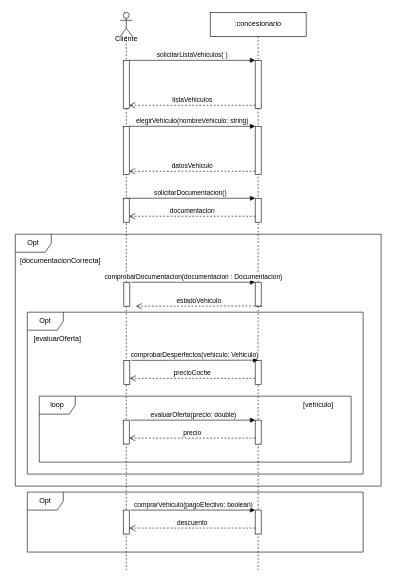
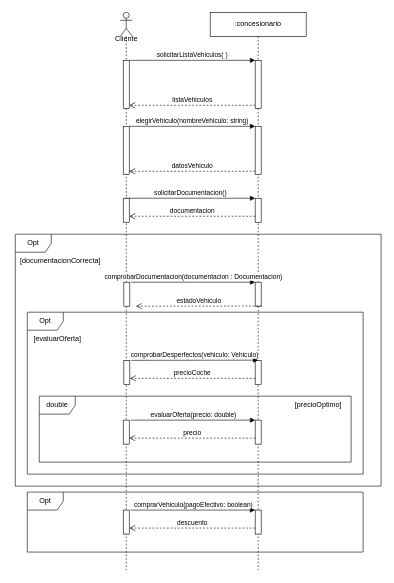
  <mxCell id="0" />
  <mxCell id="1" parent="0" />
  <mxCell id="2" value="" style="shape=umlLifeline;perimeter=lifelinePerimeter;whiteSpace=wrap;html=1;container=1;dropTarget=0;collapsible=0;recursiveResize=0;outlineConnect=0;portConstraint=eastwest;newEdgeStyle={&quot;edgeStyle&quot;:&quot;elbowEdgeStyle&quot;,&quot;elbow&quot;:&quot;vertical&quot;,&quot;curved&quot;:0,&quot;rounded&quot;:0};participant=umlActor;" vertex="1" parent="1"><mxGeometry x="200" y="20" width="20" height="930" as="geometry" /></mxCell>
  <mxCell id="3" value="" style="html=1;points=[];perimeter=orthogonalPerimeter;outlineConnect=0;targetShapes=umlLifeline;portConstraint=eastwest;newEdgeStyle={&quot;edgeStyle&quot;:&quot;elbowEdgeStyle&quot;,&quot;elbow&quot;:&quot;vertical&quot;,&quot;curved&quot;:0,&quot;rounded&quot;:0};" vertex="1" parent="2"><mxGeometry x="6" y="580.31" width="10" height="40" as="geometry" /></mxCell>
  <mxCell id="4" value="" style="html=1;points=[];perimeter=orthogonalPerimeter;outlineConnect=0;targetShapes=umlLifeline;portConstraint=eastwest;newEdgeStyle={&quot;edgeStyle&quot;:&quot;elbowEdgeStyle&quot;,&quot;elbow&quot;:&quot;vertical&quot;,&quot;curved&quot;:0,&quot;rounded&quot;:0};" vertex="1" parent="2"><mxGeometry x="6" y="450" width="10" height="40" as="geometry" /></mxCell>
  <mxCell id="5" value=":concesionario" style="shape=umlLifeline;perimeter=lifelinePerimeter;whiteSpace=wrap;html=1;container=1;dropTarget=0;collapsible=0;recursiveResize=0;outlineConnect=0;portConstraint=eastwest;newEdgeStyle={&quot;edgeStyle&quot;:&quot;elbowEdgeStyle&quot;,&quot;elbow&quot;:&quot;vertical&quot;,&quot;curved&quot;:0,&quot;rounded&quot;:0};" vertex="1" parent="1"><mxGeometry x="350" y="20" width="160" height="930" as="geometry" /></mxCell>
  <mxCell id="6" value="" style="html=1;points=[];perimeter=orthogonalPerimeter;outlineConnect=0;targetShapes=umlLifeline;portConstraint=eastwest;newEdgeStyle={&quot;edgeStyle&quot;:&quot;elbowEdgeStyle&quot;,&quot;elbow&quot;:&quot;vertical&quot;,&quot;curved&quot;:0,&quot;rounded&quot;:0};" vertex="1" parent="5"><mxGeometry x="75" y="190" width="10" height="80" as="geometry" /></mxCell>
  <mxCell id="7" value="elegirVehiculo(nombreVehiculo: string)" style="html=1;verticalAlign=bottom;endArrow=block;edgeStyle=elbowEdgeStyle;elbow=vertical;curved=0;rounded=0;" edge="1" target="6" parent="5"><mxGeometry relative="1" as="geometry"><mxPoint x="-135" y="190" as="sourcePoint" /></mxGeometry></mxCell>
  <mxCell id="8" value="datosVehiculo" style="html=1;verticalAlign=bottom;endArrow=open;dashed=1;endSize=8;edgeStyle=elbowEdgeStyle;elbow=vertical;curved=0;rounded=0;" edge="1" source="6" parent="5"><mxGeometry relative="1" as="geometry"><mxPoint x="-135" y="265" as="targetPoint" /></mxGeometry></mxCell>
  <mxCell id="9" value="" style="html=1;points=[];perimeter=orthogonalPerimeter;outlineConnect=0;targetShapes=umlLifeline;portConstraint=eastwest;newEdgeStyle={&quot;edgeStyle&quot;:&quot;elbowEdgeStyle&quot;,&quot;elbow&quot;:&quot;vertical&quot;,&quot;curved&quot;:0,&quot;rounded&quot;:0};" vertex="1" parent="5"><mxGeometry x="-145" y="190" width="10" height="80" as="geometry" /></mxCell>
  <mxCell id="10" value="" style="html=1;points=[];perimeter=orthogonalPerimeter;outlineConnect=0;targetShapes=umlLifeline;portConstraint=eastwest;newEdgeStyle={&quot;edgeStyle&quot;:&quot;elbowEdgeStyle&quot;,&quot;elbow&quot;:&quot;vertical&quot;,&quot;curved&quot;:0,&quot;rounded&quot;:0};" vertex="1" parent="5"><mxGeometry x="75" y="450" width="10" height="40" as="geometry" /></mxCell>
  <mxCell id="11" value="comprobarDocumentacion(documentacion : Documentacion)" style="html=1;verticalAlign=bottom;endArrow=block;edgeStyle=elbowEdgeStyle;elbow=vertical;curved=0;rounded=0;" edge="1" parent="5" target="10"><mxGeometry relative="1" as="geometry"><mxPoint x="-131.5" y="450" as="sourcePoint" /></mxGeometry></mxCell>
  <mxCell id="12" value="" style="ellipse;whiteSpace=wrap;html=1;align=center;aspect=fixed;fillColor=none;strokeColor=none;resizable=0;perimeter=centerPerimeter;rotatable=0;allowArrows=0;points=[];outlineConnect=1;" vertex="1" parent="5"><mxGeometry x="-131.5" y="400" width="10" height="10" as="geometry" /></mxCell>
  <mxCell id="13" value="" style="html=1;points=[];perimeter=orthogonalPerimeter;outlineConnect=0;targetShapes=umlLifeline;portConstraint=eastwest;newEdgeStyle={&quot;edgeStyle&quot;:&quot;elbowEdgeStyle&quot;,&quot;elbow&quot;:&quot;vertical&quot;,&quot;curved&quot;:0,&quot;rounded&quot;:0};" vertex="1" parent="5"><mxGeometry x="75" y="80" width="10" height="80" as="geometry" /></mxCell>
  <mxCell id="14" value="" style="html=1;points=[];perimeter=orthogonalPerimeter;outlineConnect=0;targetShapes=umlLifeline;portConstraint=eastwest;newEdgeStyle={&quot;edgeStyle&quot;:&quot;elbowEdgeStyle&quot;,&quot;elbow&quot;:&quot;vertical&quot;,&quot;curved&quot;:0,&quot;rounded&quot;:0};" vertex="1" parent="5"><mxGeometry x="75" y="310" width="10" height="40" as="geometry" /></mxCell>
  <mxCell id="15" value="solicitarDocumentacion()" style="html=1;verticalAlign=bottom;endArrow=block;edgeStyle=elbowEdgeStyle;elbow=vertical;curved=0;rounded=0;" edge="1" target="14" parent="5"><mxGeometry relative="1" as="geometry"><mxPoint x="-142.5" y="310" as="sourcePoint" /></mxGeometry></mxCell>
  <mxCell id="16" value="" style="html=1;points=[];perimeter=orthogonalPerimeter;outlineConnect=0;targetShapes=umlLifeline;portConstraint=eastwest;newEdgeStyle={&quot;edgeStyle&quot;:&quot;elbowEdgeStyle&quot;,&quot;elbow&quot;:&quot;vertical&quot;,&quot;curved&quot;:0,&quot;rounded&quot;:0};" vertex="1" parent="5"><mxGeometry x="-145" y="310" width="10" height="40" as="geometry" /></mxCell>
  <mxCell id="17" value="documentacion" style="html=1;verticalAlign=bottom;endArrow=open;dashed=1;endSize=8;edgeStyle=elbowEdgeStyle;elbow=vertical;curved=0;rounded=0;" edge="1" source="14" target="16" parent="5"><mxGeometry relative="1" as="geometry"><mxPoint x="-137.5" y="340" as="targetPoint" /><Array as="points"><mxPoint x="-47.5" y="340" /></Array></mxGeometry></mxCell>
  <mxCell id="18" value="" style="html=1;points=[];perimeter=orthogonalPerimeter;outlineConnect=0;targetShapes=umlLifeline;portConstraint=eastwest;newEdgeStyle={&quot;edgeStyle&quot;:&quot;elbowEdgeStyle&quot;,&quot;elbow&quot;:&quot;vertical&quot;,&quot;curved&quot;:0,&quot;rounded&quot;:0};" vertex="1" parent="5"><mxGeometry x="-145" y="830" width="10" height="40" as="geometry" /></mxCell>
  <mxCell id="19" value="" style="html=1;points=[];perimeter=orthogonalPerimeter;outlineConnect=0;targetShapes=umlLifeline;portConstraint=eastwest;newEdgeStyle={&quot;edgeStyle&quot;:&quot;elbowEdgeStyle&quot;,&quot;elbow&quot;:&quot;vertical&quot;,&quot;curved&quot;:0,&quot;rounded&quot;:0};" vertex="1" parent="5"><mxGeometry x="75" y="830" width="10" height="40" as="geometry" /></mxCell>
  <mxCell id="20" value="comprarVehiculo(pagoEfectivo: boolean)" style="html=1;verticalAlign=bottom;endArrow=block;edgeStyle=elbowEdgeStyle;elbow=vertical;curved=0;rounded=0;" edge="1" parent="5" target="19"><mxGeometry relative="1" as="geometry"><mxPoint x="-132.5" y="830" as="sourcePoint" /></mxGeometry></mxCell>
  <mxCell id="21" value="descuento" style="html=1;verticalAlign=bottom;endArrow=open;dashed=1;endSize=8;edgeStyle=elbowEdgeStyle;elbow=horizontal;curved=0;rounded=0;" edge="1" parent="5" source="19" target="18"><mxGeometry relative="1" as="geometry"><mxPoint x="-127.5" y="860" as="targetPoint" /><Array as="points"><mxPoint x="-37.5" y="860" /></Array></mxGeometry></mxCell>
  <mxCell id="22" value="solicitarListaVehiculos( )" style="html=1;verticalAlign=bottom;endArrow=block;edgeStyle=elbowEdgeStyle;elbow=vertical;curved=0;rounded=0;" edge="1" parent="1" target="13"><mxGeometry relative="1" as="geometry"><mxPoint x="215" y="100" as="sourcePoint" /></mxGeometry></mxCell>
  <mxCell id="23" value="listaVehiculos" style="html=1;verticalAlign=bottom;endArrow=open;dashed=1;endSize=8;edgeStyle=elbowEdgeStyle;elbow=vertical;curved=0;rounded=0;" edge="1" parent="1" source="13"><mxGeometry relative="1" as="geometry"><mxPoint x="215" y="175" as="targetPoint" /></mxGeometry></mxCell>
  <mxCell id="24" value="" style="html=1;points=[];perimeter=orthogonalPerimeter;outlineConnect=0;targetShapes=umlLifeline;portConstraint=eastwest;newEdgeStyle={&quot;edgeStyle&quot;:&quot;elbowEdgeStyle&quot;,&quot;elbow&quot;:&quot;vertical&quot;,&quot;curved&quot;:0,&quot;rounded&quot;:0};" vertex="1" parent="1"><mxGeometry x="205" y="100" width="10" height="80" as="geometry" /></mxCell>
  <mxCell id="25" value="Cliente" style="text;html=1;align=center;verticalAlign=middle;resizable=0;points=[];autosize=1;strokeColor=none;fillColor=none;" vertex="1" parent="1"><mxGeometry x="180" y="50" width="60" height="30" as="geometry" /></mxCell>
  <mxCell id="26" value="[documentacionCorrecta]" style="text;html=1;align=center;verticalAlign=middle;resizable=0;points=[];autosize=1;strokeColor=none;fillColor=none;" vertex="1" parent="1"><mxGeometry x="20" y="420" width="160" height="30" as="geometry" /></mxCell>
  <mxCell id="27" value="Opt" style="shape=umlFrame;whiteSpace=wrap;html=1;pointerEvents=0;" vertex="1" parent="1"><mxGeometry x="45" y="520" width="560" height="270" as="geometry" /></mxCell>
  <mxCell id="28" value="Opt" style="shape=umlFrame;whiteSpace=wrap;html=1;pointerEvents=0;" vertex="1" parent="1"><mxGeometry x="25" y="390" width="610" height="420" as="geometry" /></mxCell>
  <mxCell id="29" value="[evaluarOferta]" style="text;html=1;align=center;verticalAlign=middle;resizable=0;points=[];autosize=1;strokeColor=none;fillColor=none;" vertex="1" parent="1"><mxGeometry x="40" y="550" width="110" height="30" as="geometry" /></mxCell>
  <mxCell id="30" value="" style="html=1;points=[];perimeter=orthogonalPerimeter;outlineConnect=0;targetShapes=umlLifeline;portConstraint=eastwest;newEdgeStyle={&quot;edgeStyle&quot;:&quot;elbowEdgeStyle&quot;,&quot;elbow&quot;:&quot;vertical&quot;,&quot;curved&quot;:0,&quot;rounded&quot;:0};" vertex="1" parent="1"><mxGeometry x="425" y="600.31" width="10" height="40" as="geometry" /></mxCell>
  <mxCell id="31" value="comprobarDesperfectos(vehiculo: Vehiculo)" style="html=1;verticalAlign=bottom;endArrow=block;edgeStyle=elbowEdgeStyle;elbow=vertical;curved=0;rounded=0;" edge="1" parent="1" target="30"><mxGeometry relative="1" as="geometry"><mxPoint x="218.5" y="600.31" as="sourcePoint" /></mxGeometry></mxCell>
  <mxCell id="32" value="precioCoche" style="html=1;verticalAlign=bottom;endArrow=open;dashed=1;endSize=8;edgeStyle=elbowEdgeStyle;elbow=vertical;curved=0;rounded=0;" edge="1" parent="1" source="30" target="3"><mxGeometry relative="1" as="geometry"><mxPoint x="223.5" y="630.31" as="targetPoint" /><Array as="points"><mxPoint x="313.5" y="630.31" /></Array></mxGeometry></mxCell>
  <mxCell id="33" value="estadoVehiculo" style="html=1;verticalAlign=bottom;endArrow=open;dashed=1;endSize=8;edgeStyle=elbowEdgeStyle;elbow=vertical;curved=0;rounded=0;" edge="1" parent="1"><mxGeometry relative="1" as="geometry"><mxPoint x="226" y="509.69" as="targetPoint" /><Array as="points"><mxPoint x="313.5" y="510" /></Array><mxPoint x="436" y="509.69" as="sourcePoint" /></mxGeometry></mxCell>
- <mxCell id="34" value="loop" style="shape=umlFrame;whiteSpace=wrap;html=1;pointerEvents=0;" vertex="1" parent="1"><mxGeometry x="65" y="660" width="520" height="110" as="geometry" /></mxCell>
+ <mxCell id="34" value="double" style="shape=umlFrame;whiteSpace=wrap;html=1;pointerEvents=0;" vertex="1" parent="1"><mxGeometry x="65" y="660" width="520" height="110" as="geometry" /></mxCell>
  <mxCell id="35" value="" style="html=1;points=[];perimeter=orthogonalPerimeter;outlineConnect=0;targetShapes=umlLifeline;portConstraint=eastwest;newEdgeStyle={&quot;edgeStyle&quot;:&quot;elbowEdgeStyle&quot;,&quot;elbow&quot;:&quot;vertical&quot;,&quot;curved&quot;:0,&quot;rounded&quot;:0};" vertex="1" parent="1"><mxGeometry x="205" y="700" width="10" height="40" as="geometry" /></mxCell>
  <mxCell id="36" value="" style="html=1;points=[];perimeter=orthogonalPerimeter;outlineConnect=0;targetShapes=umlLifeline;portConstraint=eastwest;newEdgeStyle={&quot;edgeStyle&quot;:&quot;elbowEdgeStyle&quot;,&quot;elbow&quot;:&quot;vertical&quot;,&quot;curved&quot;:0,&quot;rounded&quot;:0};" vertex="1" parent="1"><mxGeometry x="425" y="700" width="10" height="40" as="geometry" /></mxCell>
  <mxCell id="37" value="evaluarOferta(precio: double)" style="html=1;verticalAlign=bottom;endArrow=block;edgeStyle=elbowEdgeStyle;elbow=vertical;curved=0;rounded=0;" edge="1" target="36" parent="1"><mxGeometry relative="1" as="geometry"><mxPoint x="217.5" y="700" as="sourcePoint" /></mxGeometry></mxCell>
  <mxCell id="38" value="precio" style="html=1;verticalAlign=bottom;endArrow=open;dashed=1;endSize=8;edgeStyle=elbowEdgeStyle;elbow=horizontal;curved=0;rounded=0;" edge="1" source="36" target="35" parent="1"><mxGeometry relative="1" as="geometry"><mxPoint x="222.5" y="730" as="targetPoint" /><Array as="points"><mxPoint x="312.5" y="730" /></Array></mxGeometry></mxCell>
- <mxCell id="39" value="[vehiculo]" style="text;html=1;align=center;verticalAlign=middle;resizable=0;points=[];autosize=1;strokeColor=none;fillColor=none;" vertex="1" parent="1"><mxGeometry x="480" y="660" width="100" height="30" as="geometry" /></mxCell>
+ <mxCell id="39" value="[precioOptimo]" style="text;html=1;align=center;verticalAlign=middle;resizable=0;points=[];autosize=1;strokeColor=none;fillColor=none;" vertex="1" parent="1"><mxGeometry x="480" y="660" width="100" height="30" as="geometry" /></mxCell>
  <mxCell id="40" value="Opt" style="shape=umlFrame;whiteSpace=wrap;html=1;pointerEvents=0;" vertex="1" parent="1"><mxGeometry x="45" y="820" width="560" height="100" as="geometry" /></mxCell>
